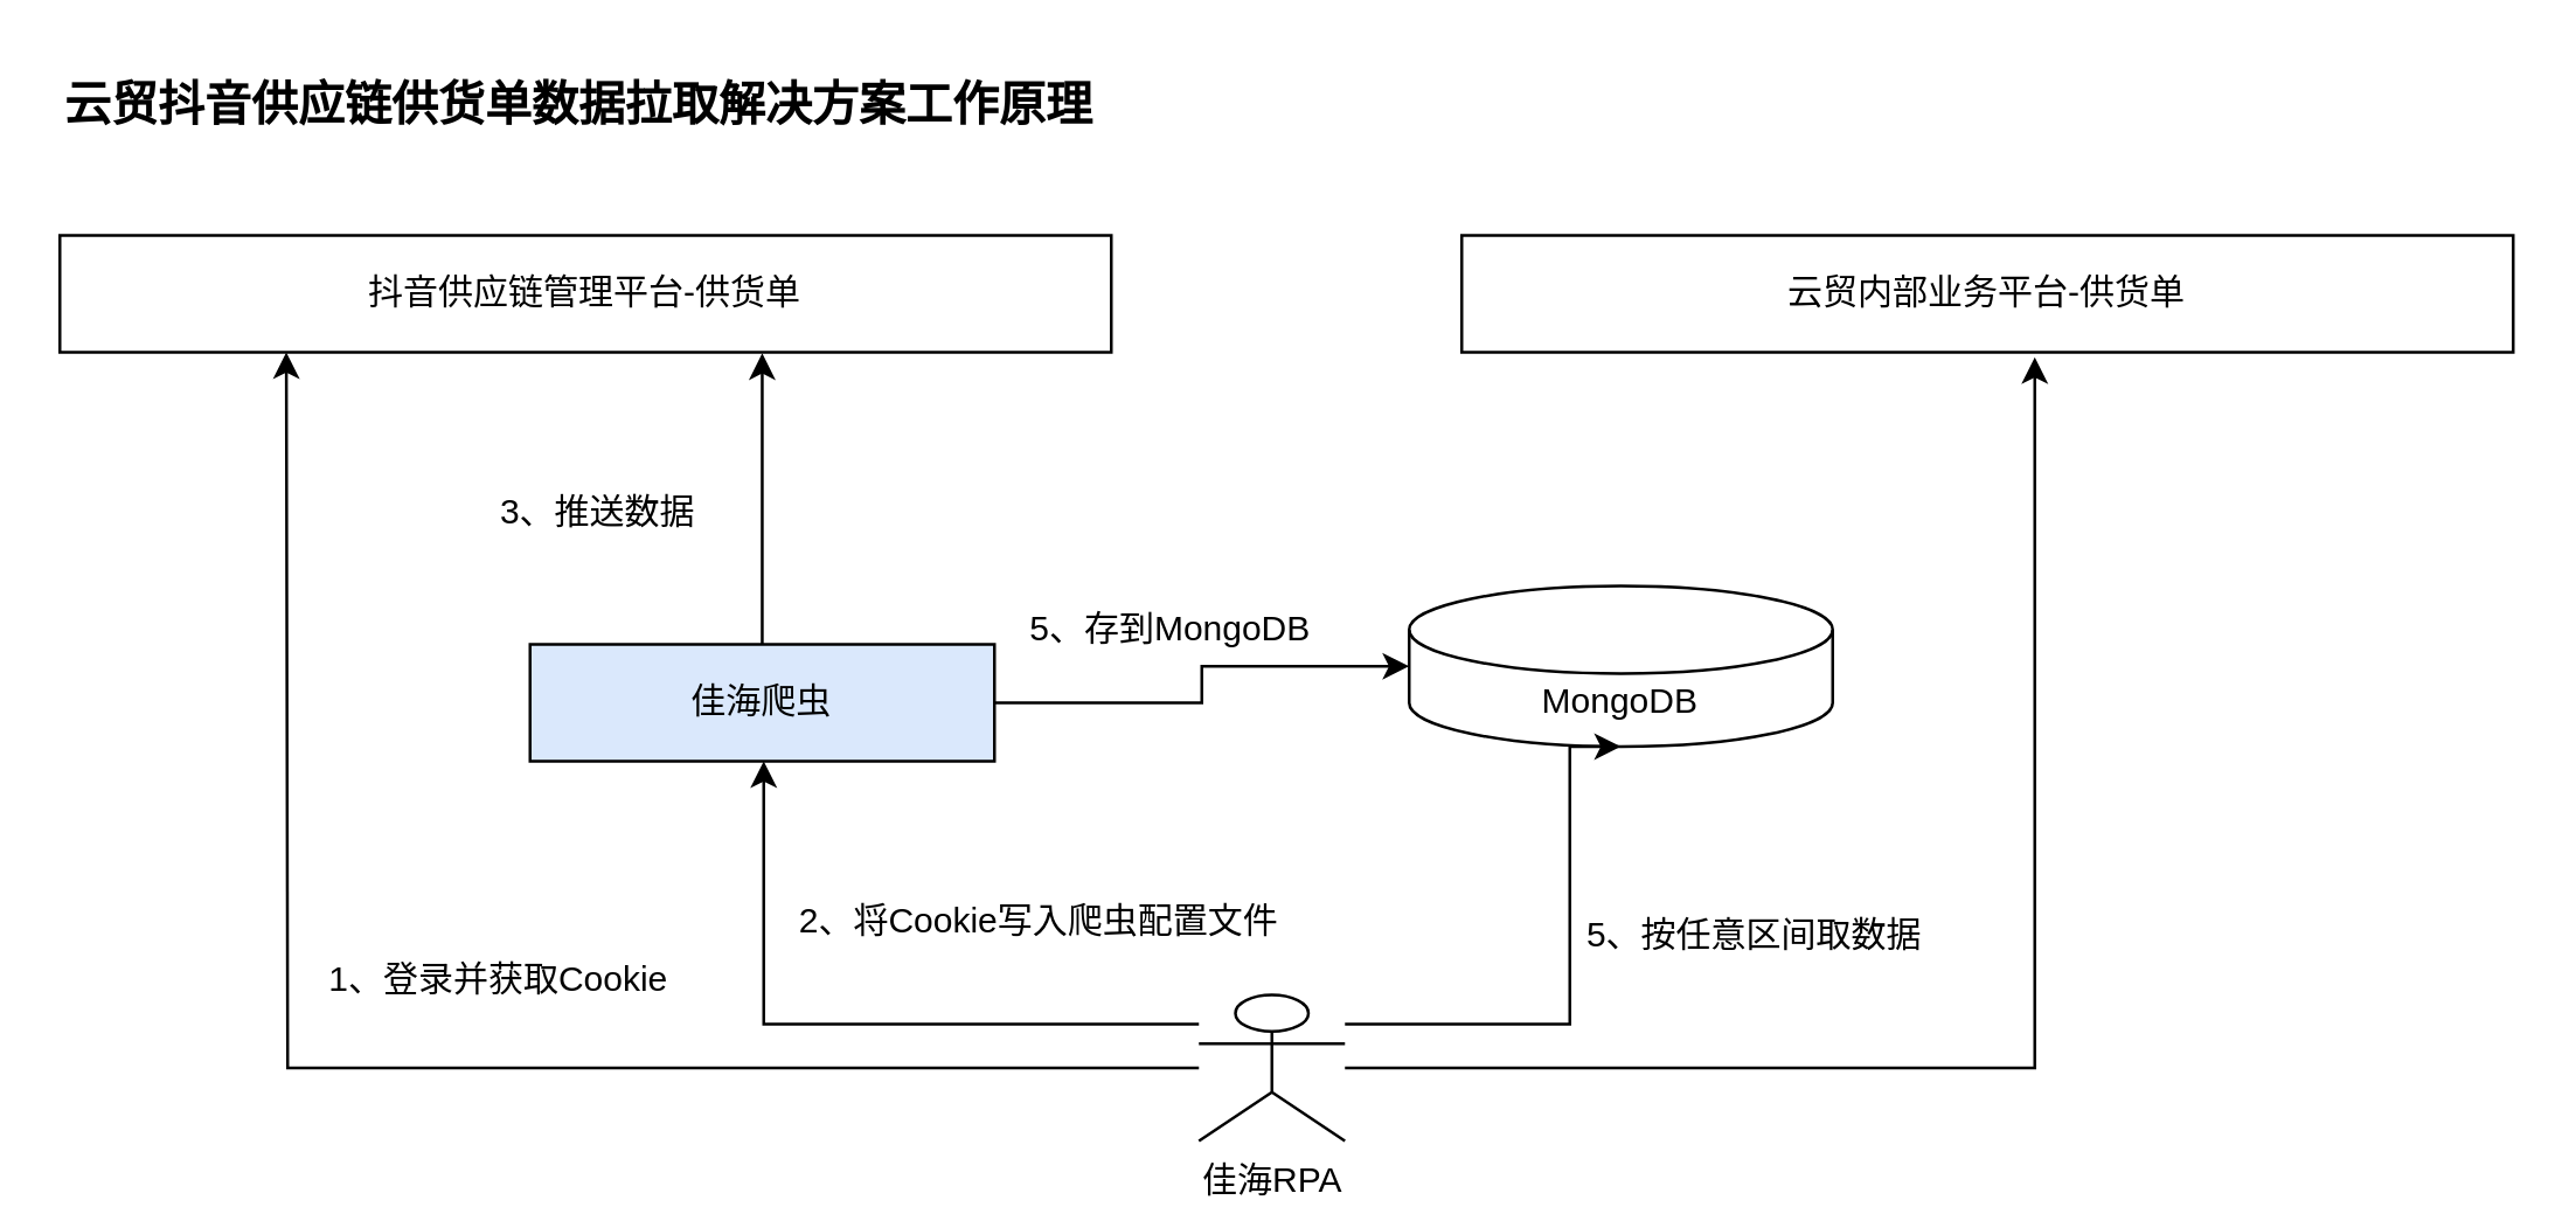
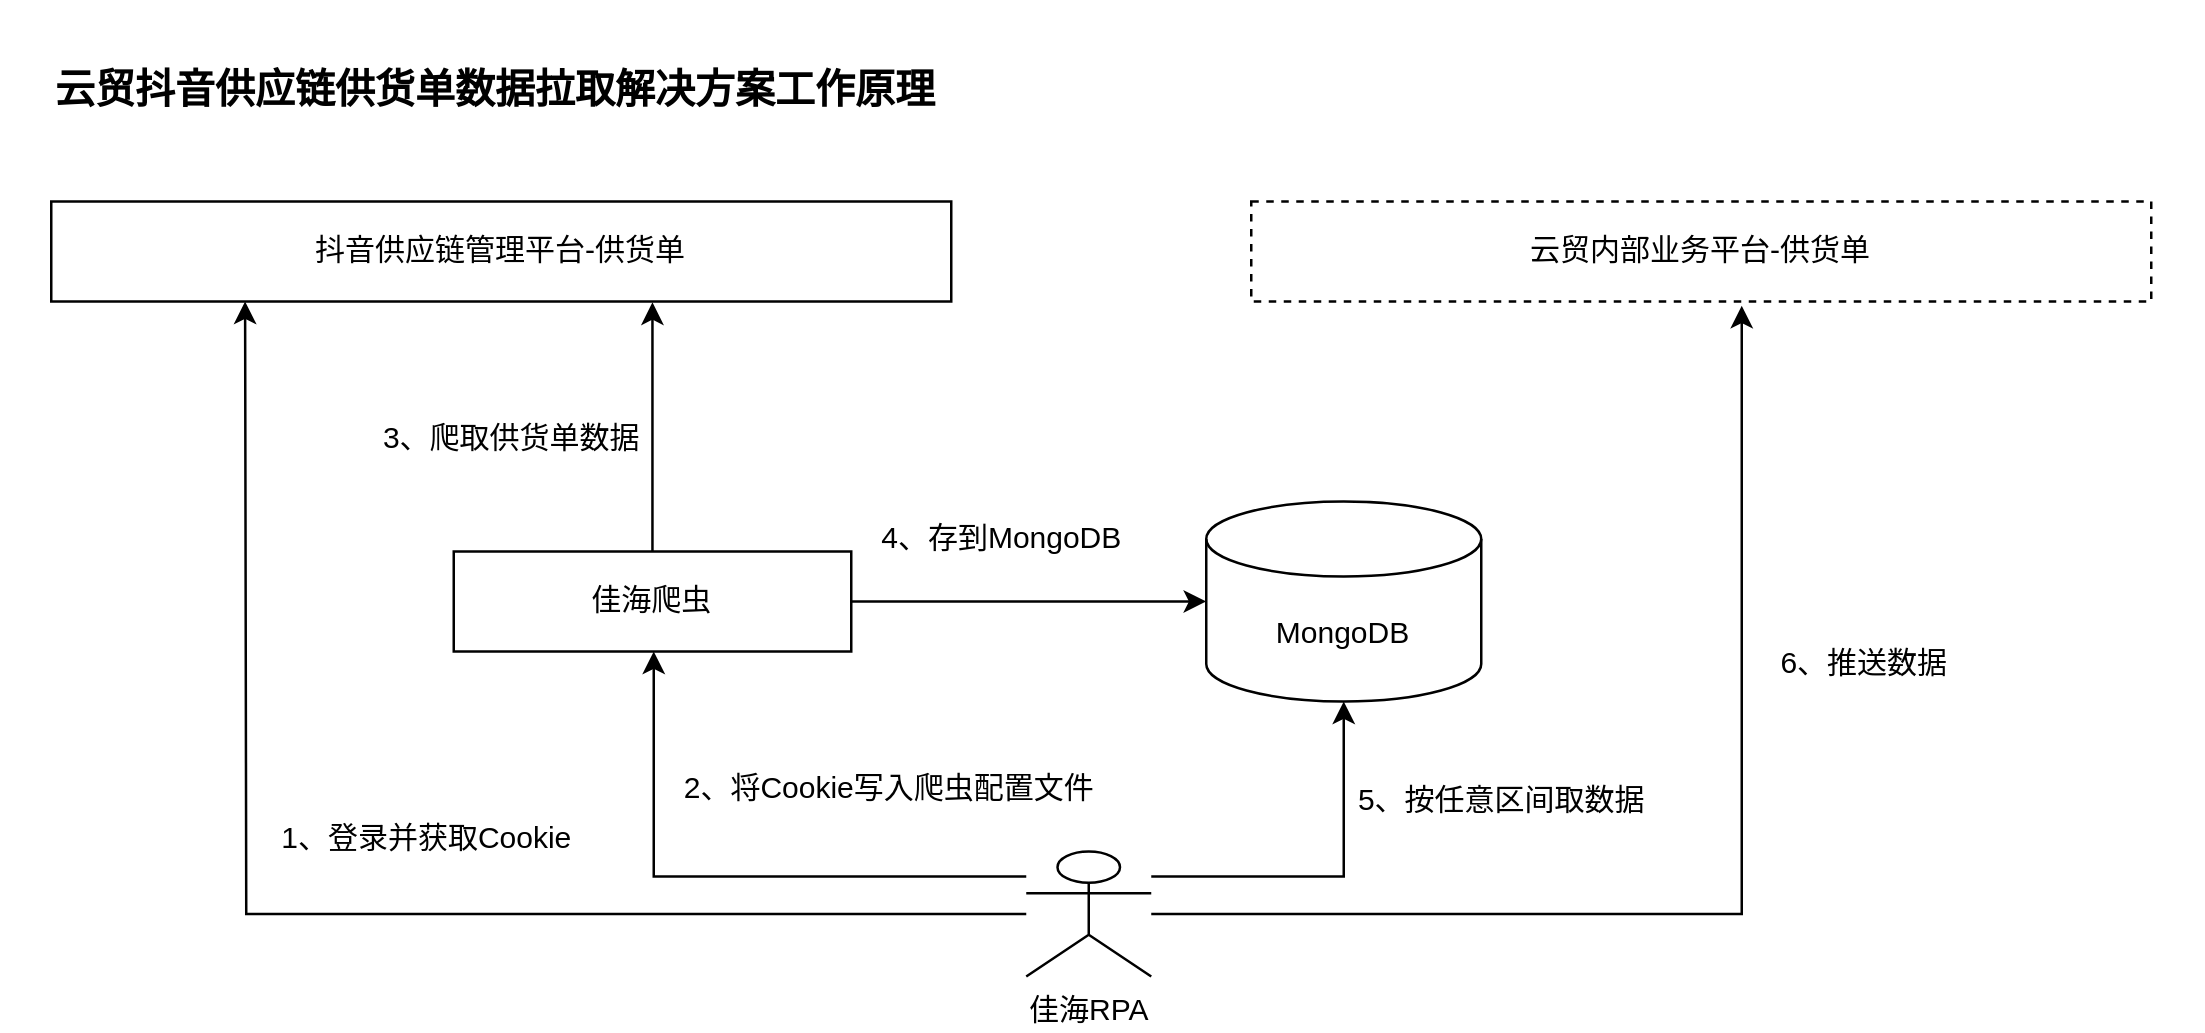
  <mxCell id="0" />
  <mxCell id="1" parent="0" />
  <mxCell id="2" value="&lt;b style=&quot;font-size: 16px;&quot;&gt;云贸抖音供应链供货单数据拉取解决方案工作原理&lt;/b&gt;" style="text;html=1;align=left;verticalAlign=middle;resizable=0;points=[];autosize=1;strokeColor=none;fillColor=none;fontSize=16;rounded=0;labelBackgroundColor=none;" parent="1" vertex="1"><mxGeometry x="20" y="20" width="380" height="30" as="geometry" /></mxCell>
  <mxCell id="3" value="" style="edgeStyle=orthogonalEdgeStyle;rounded=0;orthogonalLoop=1;jettySize=auto;html=1;entryX=0.668;entryY=1.008;entryDx=0;entryDy=0;entryPerimeter=0;" edge="1" parent="1" source="5" target="6"><mxGeometry relative="1" as="geometry" /></mxCell>
  <mxCell id="4" value="" style="edgeStyle=orthogonalEdgeStyle;rounded=0;orthogonalLoop=1;jettySize=auto;html=1;entryX=0;entryY=0.5;entryDx=0;entryDy=0;entryPerimeter=0;" edge="1" parent="1" source="5" target="7"><mxGeometry relative="1" as="geometry"><mxPoint x="470.5" y="240" as="targetPoint" /></mxGeometry></mxCell>
- <mxCell id="5" value="佳海爬虫" style="whiteSpace=wrap;html=1;fillColor=#dae8fc;" parent="1" vertex="1"><mxGeometry x="181" y="220" width="159" height="40" as="geometry" /></mxCell>
+ <mxCell id="5" value="佳海爬虫" style="whiteSpace=wrap;html=1;" parent="1" vertex="1"><mxGeometry x="181" y="220" width="159" height="40" as="geometry" /></mxCell>
  <mxCell id="6" value="抖音供应链管理平台-供货单" style="whiteSpace=wrap;html=1;" parent="1" vertex="1"><mxGeometry x="20" y="80" width="360" height="40" as="geometry" /></mxCell>
- <mxCell id="7" value="MongoDB" style="shape=cylinder3;whiteSpace=wrap;html=1;boundedLbl=1;backgroundOutline=1;size=15;" vertex="1" parent="1"><mxGeometry x="482" y="200" width="145" height="55" as="geometry" /></mxCell>
- <mxCell id="8" value="3、推送数据" style="text;html=1;align=center;verticalAlign=middle;resizable=0;points=[];autosize=1;strokeColor=none;fillColor=none;" vertex="1" parent="1"><mxGeometry x="138.5" y="160" width="130" height="30" as="geometry" /></mxCell>
- <mxCell id="9" value="5、存到MongoDB" style="text;html=1;align=center;verticalAlign=middle;resizable=0;points=[];autosize=1;strokeColor=none;fillColor=none;" vertex="1" parent="1"><mxGeometry x="340" y="200" width="120" height="30" as="geometry" /></mxCell>
+ <mxCell id="7" value="MongoDB" style="shape=cylinder3;whiteSpace=wrap;html=1;boundedLbl=1;backgroundOutline=1;size=15;" vertex="1" parent="1"><mxGeometry x="482" y="200" width="110" height="80" as="geometry" /></mxCell>
+ <mxCell id="8" value="3、爬取供货单数据" style="text;html=1;align=center;verticalAlign=middle;resizable=0;points=[];autosize=1;strokeColor=none;fillColor=none;" vertex="1" parent="1"><mxGeometry x="138.5" y="160" width="130" height="30" as="geometry" /></mxCell>
+ <mxCell id="9" value="4、存到MongoDB" style="text;html=1;align=center;verticalAlign=middle;resizable=0;points=[];autosize=1;strokeColor=none;fillColor=none;" vertex="1" parent="1"><mxGeometry x="340" y="200" width="120" height="30" as="geometry" /></mxCell>
  <mxCell id="10" value="" style="edgeStyle=orthogonalEdgeStyle;rounded=0;orthogonalLoop=1;jettySize=auto;html=1;" edge="1" parent="1" source="14"><mxGeometry relative="1" as="geometry"><mxPoint x="97.533" y="120" as="targetPoint" /></mxGeometry></mxCell>
  <mxCell id="11" value="" style="edgeStyle=orthogonalEdgeStyle;rounded=0;orthogonalLoop=1;jettySize=auto;html=1;" edge="1" parent="1" source="14"><mxGeometry relative="1" as="geometry"><mxPoint x="261" y="260" as="targetPoint" /><Array as="points"><mxPoint x="261" y="350" /></Array></mxGeometry></mxCell>
  <mxCell id="12" value="" style="edgeStyle=orthogonalEdgeStyle;rounded=0;orthogonalLoop=1;jettySize=auto;html=1;entryX=0.5;entryY=1;entryDx=0;entryDy=0;entryPerimeter=0;" edge="1" parent="1" source="14" target="7"><mxGeometry relative="1" as="geometry"><Array as="points"><mxPoint x="537" y="350" /></Array></mxGeometry></mxCell>
  <mxCell id="13" value="" style="edgeStyle=orthogonalEdgeStyle;rounded=0;orthogonalLoop=1;jettySize=auto;html=1;entryX=0.545;entryY=1.042;entryDx=0;entryDy=0;entryPerimeter=0;" edge="1" parent="1" source="14" target="17"><mxGeometry relative="1" as="geometry" /></mxCell>
  <mxCell id="14" value="佳海RPA" style="shape=umlActor;verticalLabelPosition=bottom;verticalAlign=top;html=1;outlineConnect=0;" vertex="1" parent="1"><mxGeometry x="410" y="340" width="50" height="50" as="geometry" /></mxCell>
  <mxCell id="15" value="1、登录并获取Cookie" style="text;html=1;align=center;verticalAlign=middle;resizable=0;points=[];autosize=1;strokeColor=none;fillColor=none;" vertex="1" parent="1"><mxGeometry x="100" y="320" width="140" height="30" as="geometry" /></mxCell>
  <mxCell id="16" value="2、将Cookie写入爬虫配置文件" style="text;html=1;align=center;verticalAlign=middle;resizable=0;points=[];autosize=1;strokeColor=none;fillColor=none;" vertex="1" parent="1"><mxGeometry x="260" y="300" width="190" height="30" as="geometry" /></mxCell>
- <mxCell id="17" value="云贸内部业务平台-供货单" style="whiteSpace=wrap;html=1;" vertex="1" parent="1"><mxGeometry x="500" y="80" width="360" height="40" as="geometry" /></mxCell>
+ <mxCell id="17" value="云贸内部业务平台-供货单" style="whiteSpace=wrap;html=1;dashed=1;" vertex="1" parent="1"><mxGeometry x="500" y="80" width="360" height="40" as="geometry" /></mxCell>
  <mxCell id="18" value="5、按任意区间取数据" style="text;html=1;align=center;verticalAlign=middle;resizable=0;points=[];autosize=1;strokeColor=none;fillColor=none;" vertex="1" parent="1"><mxGeometry x="530" y="305" width="140" height="30" as="geometry" /></mxCell>
+ <mxCell id="19" value="6、推送数据" style="text;html=1;align=center;verticalAlign=middle;resizable=0;points=[];autosize=1;strokeColor=none;fillColor=none;" vertex="1" parent="1"><mxGeometry x="700" y="250" width="90" height="30" as="geometry" /></mxCell>
